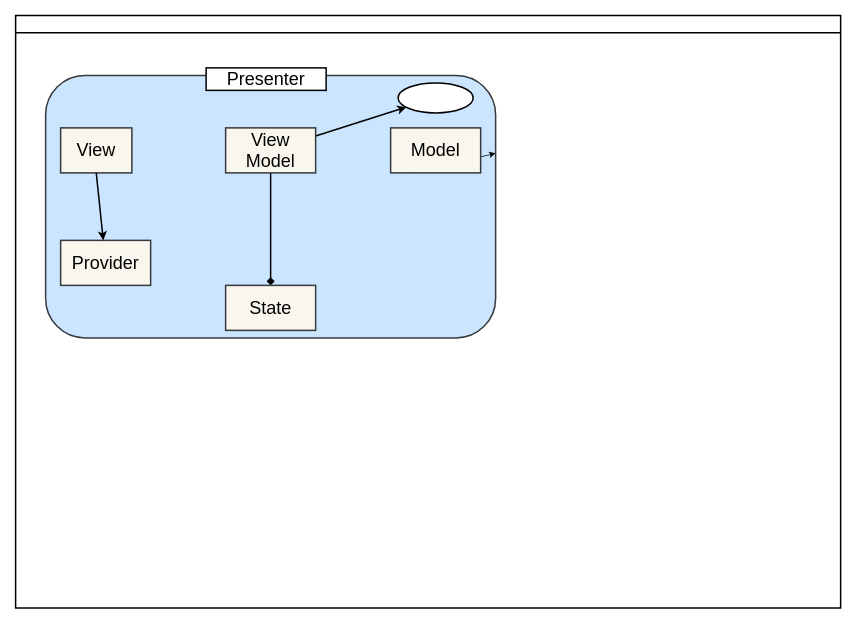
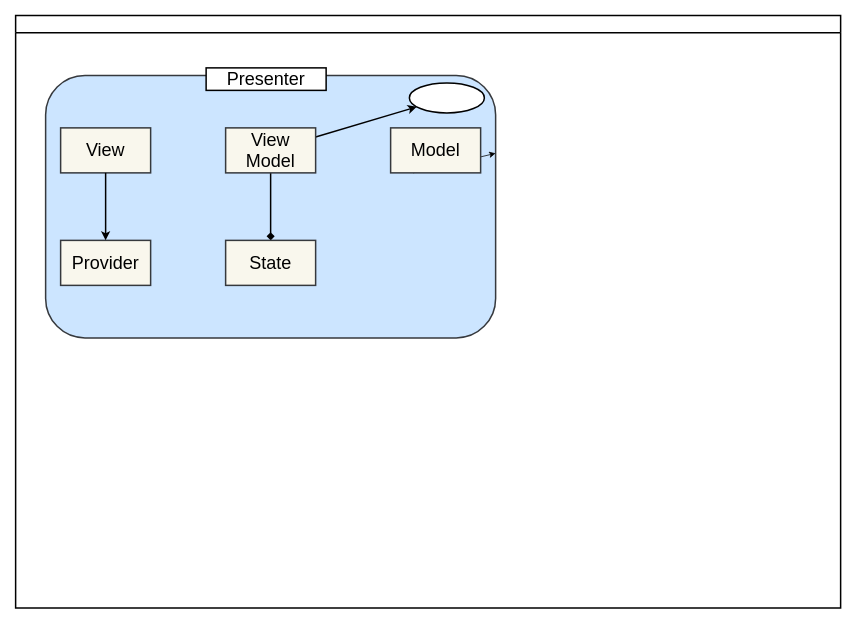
  <mxCell id="0" />
  <mxCell id="1" parent="0" />
  <mxCell id="2" value="Clean Architecture" style="swimlane;strokeColor=#000000;strokeWidth=2;fontColor=#FFFFFF;" vertex="1" parent="1"><mxGeometry x="20" y="20" width="1100" height="790" as="geometry" /></mxCell>
  <mxCell id="3" value="" style="rounded=1;whiteSpace=wrap;html=1;strokeColor=#36393d;strokeWidth=2;fillColor=#cce5ff;" vertex="1" parent="2"><mxGeometry x="40" y="80" width="600" height="350" as="geometry" /></mxCell>
- <mxCell id="4" value="&lt;font style=&quot;font-size: 24px;&quot; color=&quot;#000000&quot;&gt;View&lt;/font&gt;" style="rounded=0;whiteSpace=wrap;html=1;strokeColor=#36393d;strokeWidth=2;fillColor=#f9f7ed;" vertex="1" parent="2"><mxGeometry x="60" y="150" width="95" height="60" as="geometry" /></mxCell>
+ <mxCell id="4" value="&lt;font style=&quot;font-size: 24px;&quot; color=&quot;#000000&quot;&gt;View&lt;/font&gt;" style="rounded=0;whiteSpace=wrap;html=1;strokeColor=#36393d;strokeWidth=2;fillColor=#f9f7ed;" vertex="1" parent="2"><mxGeometry x="60" y="150" width="120" height="60" as="geometry" /></mxCell>
  <mxCell id="5" value="" style="edgeStyle=none;rounded=1;html=1;strokeColor=#000000;strokeWidth=2;fontSize=24;fontColor=#000000;endArrow=diamond;" edge="1" parent="2" source="7" target="11"><mxGeometry relative="1" as="geometry" /></mxCell>
  <mxCell id="6" value="" style="edgeStyle=none;rounded=1;html=1;strokeColor=#000000;strokeWidth=2;fontSize=24;fontColor=#000000;" edge="1" parent="2" source="7" target="10"><mxGeometry relative="1" as="geometry" /></mxCell>
  <mxCell id="7" value="&lt;font style=&quot;font-size: 24px;&quot; color=&quot;#000000&quot;&gt;View Model&lt;/font&gt;" style="rounded=0;whiteSpace=wrap;html=1;strokeColor=#36393d;strokeWidth=2;fillColor=#f9f7ed;" vertex="1" parent="2"><mxGeometry x="280" y="150" width="120" height="60" as="geometry" /></mxCell>
  <mxCell id="8" style="edgeStyle=none;html=1;exitX=0.25;exitY=1;exitDx=0;exitDy=0;fontSize=24;fontColor=#FFFFFF;" edge="1" parent="2" source="9" target="3"><mxGeometry relative="1" as="geometry" /></mxCell>
  <mxCell id="9" value="&lt;font style=&quot;font-size: 24px;&quot; color=&quot;#000000&quot;&gt;Model&lt;/font&gt;" style="rounded=0;whiteSpace=wrap;html=1;strokeColor=#36393d;strokeWidth=2;fillColor=#f9f7ed;" vertex="1" parent="2"><mxGeometry x="500" y="150" width="120" height="60" as="geometry" /></mxCell>
- <mxCell id="10" value="&lt;font color=&quot;#ffffff&quot;&gt;MVVM&lt;/font&gt;" style="ellipse;whiteSpace=wrap;html=1;align=center;newEdgeStyle={&quot;edgeStyle&quot;:&quot;entityRelationEdgeStyle&quot;,&quot;startArrow&quot;:&quot;none&quot;,&quot;endArrow&quot;:&quot;none&quot;,&quot;segment&quot;:10,&quot;curved&quot;:1,&quot;sourcePerimeterSpacing&quot;:0,&quot;targetPerimeterSpacing&quot;:0};treeFolding=1;treeMoving=1;strokeColor=default;strokeWidth=2;fontSize=24;fontColor=#000000;" vertex="1" parent="2"><mxGeometry x="510" y="90" width="100" height="40" as="geometry" /></mxCell>
- <mxCell id="11" value="&lt;font color=&quot;#000000&quot;&gt;&lt;span style=&quot;font-size: 24px;&quot;&gt;State&lt;/span&gt;&lt;/font&gt;" style="rounded=0;whiteSpace=wrap;html=1;strokeColor=#36393d;strokeWidth=2;fillColor=#f9f7ed;" vertex="1" parent="2"><mxGeometry x="280" y="360" width="120" height="60" as="geometry" /></mxCell>
+ <mxCell id="10" value="&lt;font color=&quot;#ffffff&quot;&gt;MVVM&lt;/font&gt;" style="ellipse;whiteSpace=wrap;html=1;align=center;newEdgeStyle={&quot;edgeStyle&quot;:&quot;entityRelationEdgeStyle&quot;,&quot;startArrow&quot;:&quot;none&quot;,&quot;endArrow&quot;:&quot;none&quot;,&quot;segment&quot;:10,&quot;curved&quot;:1,&quot;sourcePerimeterSpacing&quot;:0,&quot;targetPerimeterSpacing&quot;:0};treeFolding=1;treeMoving=1;strokeColor=default;strokeWidth=2;fontSize=24;fontColor=#000000;" vertex="1" parent="2"><mxGeometry x="525" y="90" width="100" height="40" as="geometry" /></mxCell>
+ <mxCell id="11" value="&lt;font color=&quot;#000000&quot;&gt;&lt;span style=&quot;font-size: 24px;&quot;&gt;State&lt;/span&gt;&lt;/font&gt;" style="rounded=0;whiteSpace=wrap;html=1;strokeColor=#36393d;strokeWidth=2;fillColor=#f9f7ed;" vertex="1" parent="2"><mxGeometry x="280" y="300" width="120" height="60" as="geometry" /></mxCell>
  <mxCell id="12" value="&lt;font color=&quot;#000000&quot;&gt;Presenter&lt;/font&gt;" style="text;html=1;strokeColor=#000000;fillColor=#FFFFFF;align=center;verticalAlign=middle;whiteSpace=wrap;rounded=0;strokeWidth=2;fontSize=24;fontColor=#FFFFFF;" vertex="1" parent="2"><mxGeometry x="254" y="70" width="160" height="30" as="geometry" /></mxCell>
  <mxCell id="13" value="&lt;font color=&quot;#000000&quot;&gt;&lt;span style=&quot;font-size: 24px;&quot;&gt;Provider&lt;/span&gt;&lt;/font&gt;" style="rounded=0;whiteSpace=wrap;html=1;strokeColor=#36393d;strokeWidth=2;fillColor=#f9f7ed;" vertex="1" parent="2"><mxGeometry x="60" y="300" width="120" height="60" as="geometry" /></mxCell>
  <mxCell id="14" value="" style="endArrow=classic;html=1;fontSize=24;fontColor=#000000;strokeColor=#000000;strokeWidth=2;rounded=1;exitX=0.5;exitY=1;exitDx=0;exitDy=0;" edge="1" parent="2" source="4" target="13"><mxGeometry width="50" height="50" relative="1" as="geometry"><mxPoint x="370" y="300" as="sourcePoint" /><mxPoint x="420" y="250" as="targetPoint" /></mxGeometry></mxCell>
